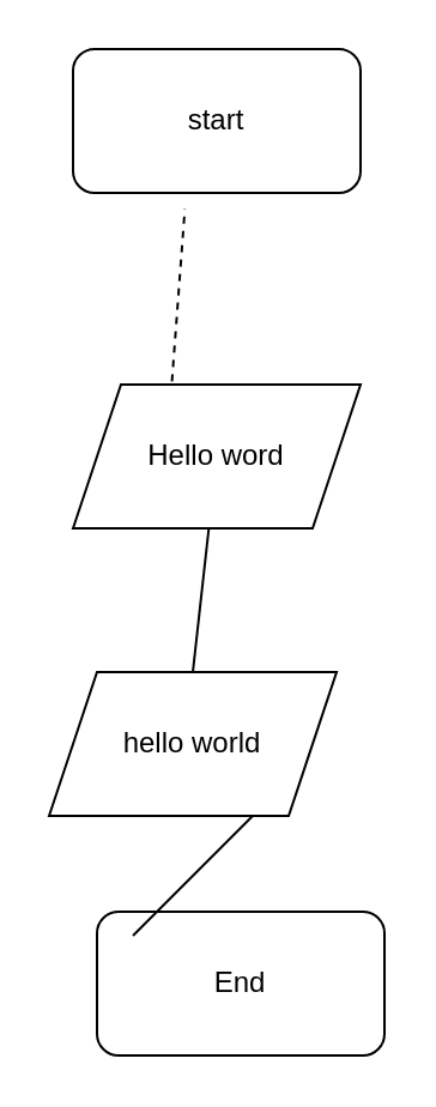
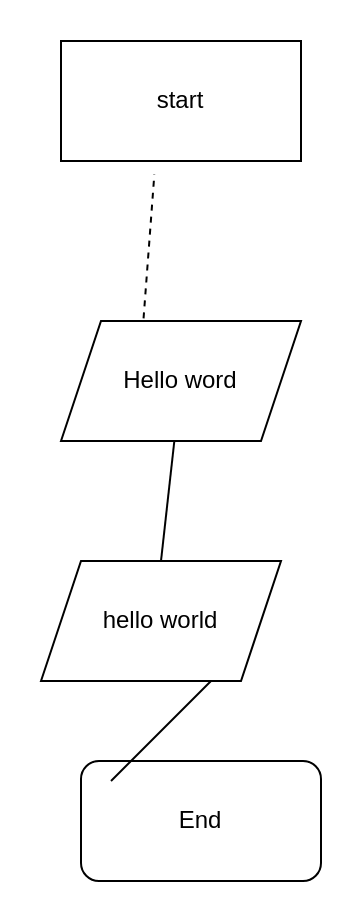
  <mxCell id="0" />
  <mxCell id="1" parent="0" />
- <mxCell id="2" value="start" style="rounded=1;whiteSpace=wrap;html=1;" vertex="1" parent="1"><mxGeometry x="30" y="20" width="120" height="60" as="geometry" /></mxCell>
+ <mxCell id="2" value="start" style="whiteSpace=wrap;html=1;rounded=0;" vertex="1" parent="1"><mxGeometry x="30" y="20" width="120" height="60" as="geometry" /></mxCell>
  <mxCell id="3" value="End" style="rounded=1;whiteSpace=wrap;html=1;" vertex="1" parent="1"><mxGeometry x="40" y="380" width="120" height="60" as="geometry" /></mxCell>
  <mxCell id="4" value="" style="endArrow=none;html=1;entryX=0.389;entryY=1.111;entryDx=0;entryDy=0;entryPerimeter=0;exitX=0.344;exitY=-0.022;exitDx=0;exitDy=0;exitPerimeter=0;dashed=1;" edge="1" parent="1" source="6" target="2"><mxGeometry width="50" height="50" relative="1" as="geometry"><mxPoint x="60" y="270" as="sourcePoint" /><mxPoint x="110" y="220" as="targetPoint" /></mxGeometry></mxCell>
  <mxCell id="5" value="hello world" style="shape=parallelogram;perimeter=parallelogramPerimeter;whiteSpace=wrap;html=1;fixedSize=1;" vertex="1" parent="1"><mxGeometry x="20" y="280" width="120" height="60" as="geometry" /></mxCell>
  <mxCell id="6" value="Hello word" style="shape=parallelogram;perimeter=parallelogramPerimeter;whiteSpace=wrap;html=1;fixedSize=1;" vertex="1" parent="1"><mxGeometry x="30" y="160" width="120" height="60" as="geometry" /></mxCell>
  <mxCell id="7" value="" style="endArrow=none;html=1;exitX=0.5;exitY=0;exitDx=0;exitDy=0;" edge="1" parent="1" source="5" target="6"><mxGeometry width="50" height="50" relative="1" as="geometry"><mxPoint x="81.28" y="378.68" as="sourcePoint" /><mxPoint x="76.68" y="86.66" as="targetPoint" /><Array as="points" /></mxGeometry></mxCell>
  <mxCell id="8" value="" style="endArrow=none;html=1;" edge="1" parent="1"><mxGeometry width="50" height="50" relative="1" as="geometry"><mxPoint x="55" y="390" as="sourcePoint" /><mxPoint x="105" y="340" as="targetPoint" /></mxGeometry></mxCell>
